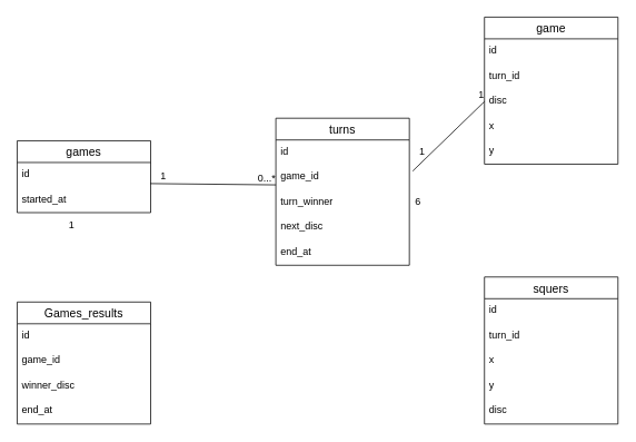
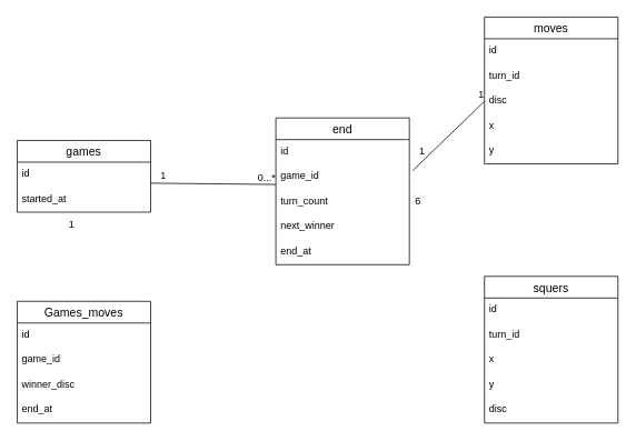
  <mxCell id="0" />
  <mxCell id="1" parent="0" />
  <mxCell id="2" value="games" style="swimlane;fontStyle=0;childLayout=stackLayout;horizontal=1;startSize=26;horizontalStack=0;resizeParent=1;resizeParentMax=0;resizeLast=0;collapsible=1;marginBottom=0;align=center;fontSize=14;" parent="1" vertex="1"><mxGeometry x="20" y="168" width="160" height="86" as="geometry" /></mxCell>
  <mxCell id="3" value="id" style="text;strokeColor=none;fillColor=none;spacingLeft=4;spacingRight=4;overflow=hidden;rotatable=0;points=[[0,0.5],[1,0.5]];portConstraint=eastwest;fontSize=12;" parent="2" vertex="1"><mxGeometry y="26" width="160" height="30" as="geometry" /></mxCell>
  <mxCell id="4" value="started_at" style="text;strokeColor=none;fillColor=none;spacingLeft=4;spacingRight=4;overflow=hidden;rotatable=0;points=[[0,0.5],[1,0.5]];portConstraint=eastwest;fontSize=12;" parent="2" vertex="1"><mxGeometry y="56" width="160" height="30" as="geometry" /></mxCell>
- <mxCell id="5" value="turns" style="swimlane;fontStyle=0;childLayout=stackLayout;horizontal=1;startSize=26;horizontalStack=0;resizeParent=1;resizeParentMax=0;resizeLast=0;collapsible=1;marginBottom=0;align=center;fontSize=14;" parent="1" vertex="1"><mxGeometry x="330" y="141" width="160" height="176" as="geometry" /></mxCell>
+ <mxCell id="5" value="end" style="swimlane;fontStyle=0;childLayout=stackLayout;horizontal=1;startSize=26;horizontalStack=0;resizeParent=1;resizeParentMax=0;resizeLast=0;collapsible=1;marginBottom=0;align=center;fontSize=14;" parent="1" vertex="1"><mxGeometry x="330" y="141" width="160" height="176" as="geometry" /></mxCell>
  <mxCell id="6" value="id" style="text;strokeColor=none;fillColor=none;spacingLeft=4;spacingRight=4;overflow=hidden;rotatable=0;points=[[0,0.5],[1,0.5]];portConstraint=eastwest;fontSize=12;" parent="5" vertex="1"><mxGeometry y="26" width="160" height="30" as="geometry" /></mxCell>
  <mxCell id="7" value="game_id" style="text;strokeColor=none;fillColor=none;spacingLeft=4;spacingRight=4;overflow=hidden;rotatable=0;points=[[0,0.5],[1,0.5]];portConstraint=eastwest;fontSize=12;" parent="5" vertex="1"><mxGeometry y="56" width="160" height="30" as="geometry" /></mxCell>
- <mxCell id="8" value="turn_winner" style="text;strokeColor=none;fillColor=none;spacingLeft=4;spacingRight=4;overflow=hidden;rotatable=0;points=[[0,0.5],[1,0.5]];portConstraint=eastwest;fontSize=12;" parent="5" vertex="1"><mxGeometry y="86" width="160" height="30" as="geometry" /></mxCell>
- <mxCell id="9" value="next_disc" style="text;strokeColor=none;fillColor=none;spacingLeft=4;spacingRight=4;overflow=hidden;rotatable=0;points=[[0,0.5],[1,0.5]];portConstraint=eastwest;fontSize=12;" parent="5" vertex="1"><mxGeometry y="116" width="160" height="30" as="geometry" /></mxCell>
+ <mxCell id="8" value="turn_count" style="text;strokeColor=none;fillColor=none;spacingLeft=4;spacingRight=4;overflow=hidden;rotatable=0;points=[[0,0.5],[1,0.5]];portConstraint=eastwest;fontSize=12;" parent="5" vertex="1"><mxGeometry y="86" width="160" height="30" as="geometry" /></mxCell>
+ <mxCell id="9" value="next_winner" style="text;strokeColor=none;fillColor=none;spacingLeft=4;spacingRight=4;overflow=hidden;rotatable=0;points=[[0,0.5],[1,0.5]];portConstraint=eastwest;fontSize=12;" parent="5" vertex="1"><mxGeometry y="116" width="160" height="30" as="geometry" /></mxCell>
  <mxCell id="10" value="end_at" style="text;strokeColor=none;fillColor=none;spacingLeft=4;spacingRight=4;overflow=hidden;rotatable=0;points=[[0,0.5],[1,0.5]];portConstraint=eastwest;fontSize=12;" parent="5" vertex="1"><mxGeometry y="146" width="160" height="30" as="geometry" /></mxCell>
  <mxCell id="11" value="" style="endArrow=none;html=1;rounded=0;entryX=0;entryY=0.793;entryDx=0;entryDy=0;entryPerimeter=0;exitX=0.996;exitY=0.841;exitDx=0;exitDy=0;exitPerimeter=0;" parent="1" source="3" target="7" edge="1"><mxGeometry relative="1" as="geometry"><mxPoint x="240" y="211" as="sourcePoint" /><mxPoint x="400" y="251" as="targetPoint" /></mxGeometry></mxCell>
  <mxCell id="12" value="0...*&lt;br&gt;" style="resizable=0;html=1;align=right;verticalAlign=bottom;" parent="11" connectable="0" vertex="1"><mxGeometry x="1" relative="1" as="geometry" /></mxCell>
  <mxCell id="13" value="1&lt;br&gt;" style="text;html=1;align=center;verticalAlign=middle;resizable=0;points=[];autosize=1;strokeColor=none;fillColor=none;" parent="1" vertex="1"><mxGeometry x="180" y="196" width="30" height="30" as="geometry" /></mxCell>
- <mxCell id="14" value="game" style="swimlane;fontStyle=0;childLayout=stackLayout;horizontal=1;startSize=26;horizontalStack=0;resizeParent=1;resizeParentMax=0;resizeLast=0;collapsible=1;marginBottom=0;align=center;fontSize=14;" parent="1" vertex="1"><mxGeometry x="580" y="20" width="160" height="176" as="geometry" /></mxCell>
+ <mxCell id="14" value="moves" style="swimlane;fontStyle=0;childLayout=stackLayout;horizontal=1;startSize=26;horizontalStack=0;resizeParent=1;resizeParentMax=0;resizeLast=0;collapsible=1;marginBottom=0;align=center;fontSize=14;" parent="1" vertex="1"><mxGeometry x="580" y="20" width="160" height="176" as="geometry" /></mxCell>
  <mxCell id="15" value="id" style="text;strokeColor=none;fillColor=none;spacingLeft=4;spacingRight=4;overflow=hidden;rotatable=0;points=[[0,0.5],[1,0.5]];portConstraint=eastwest;fontSize=12;" parent="14" vertex="1"><mxGeometry y="26" width="160" height="30" as="geometry" /></mxCell>
  <mxCell id="16" value="turn_id&#10;" style="text;strokeColor=none;fillColor=none;spacingLeft=4;spacingRight=4;overflow=hidden;rotatable=0;points=[[0,0.5],[1,0.5]];portConstraint=eastwest;fontSize=12;" parent="14" vertex="1"><mxGeometry y="56" width="160" height="30" as="geometry" /></mxCell>
  <mxCell id="17" value="disc" style="text;strokeColor=none;fillColor=none;spacingLeft=4;spacingRight=4;overflow=hidden;rotatable=0;points=[[0,0.5],[1,0.5]];portConstraint=eastwest;fontSize=12;" parent="14" vertex="1"><mxGeometry y="86" width="160" height="30" as="geometry" /></mxCell>
  <mxCell id="18" value="x" style="text;strokeColor=none;fillColor=none;spacingLeft=4;spacingRight=4;overflow=hidden;rotatable=0;points=[[0,0.5],[1,0.5]];portConstraint=eastwest;fontSize=12;" parent="14" vertex="1"><mxGeometry y="116" width="160" height="30" as="geometry" /></mxCell>
  <mxCell id="19" value="y" style="text;strokeColor=none;fillColor=none;spacingLeft=4;spacingRight=4;overflow=hidden;rotatable=0;points=[[0,0.5],[1,0.5]];portConstraint=eastwest;fontSize=12;" parent="14" vertex="1"><mxGeometry y="146" width="160" height="30" as="geometry" /></mxCell>
  <mxCell id="20" value="" style="endArrow=none;html=1;rounded=0;entryX=0;entryY=0.5;entryDx=0;entryDy=0;exitX=1.025;exitY=0.24;exitDx=0;exitDy=0;exitPerimeter=0;" parent="1" source="7" target="17" edge="1"><mxGeometry relative="1" as="geometry"><mxPoint x="510" y="154.33" as="sourcePoint" /><mxPoint x="660.64" y="155.89" as="targetPoint" /><Array as="points"><mxPoint x="580" y="121" /></Array></mxGeometry></mxCell>
  <mxCell id="21" value="1&lt;br&gt;" style="resizable=0;html=1;align=right;verticalAlign=bottom;" parent="20" connectable="0" vertex="1"><mxGeometry x="1" relative="1" as="geometry" /></mxCell>
  <mxCell id="22" value="1" style="text;html=1;align=center;verticalAlign=middle;resizable=0;points=[];autosize=1;strokeColor=none;fillColor=none;" parent="1" vertex="1"><mxGeometry x="490" y="166" width="30" height="30" as="geometry" /></mxCell>
  <mxCell id="23" value="squers" style="swimlane;fontStyle=0;childLayout=stackLayout;horizontal=1;startSize=26;horizontalStack=0;resizeParent=1;resizeParentMax=0;resizeLast=0;collapsible=1;marginBottom=0;align=center;fontSize=14;" parent="1" vertex="1"><mxGeometry x="580" y="331" width="160" height="176" as="geometry" /></mxCell>
  <mxCell id="24" value="id" style="text;strokeColor=none;fillColor=none;spacingLeft=4;spacingRight=4;overflow=hidden;rotatable=0;points=[[0,0.5],[1,0.5]];portConstraint=eastwest;fontSize=12;" parent="23" vertex="1"><mxGeometry y="26" width="160" height="30" as="geometry" /></mxCell>
  <mxCell id="25" value="turn_id&#10;" style="text;strokeColor=none;fillColor=none;spacingLeft=4;spacingRight=4;overflow=hidden;rotatable=0;points=[[0,0.5],[1,0.5]];portConstraint=eastwest;fontSize=12;" parent="23" vertex="1"><mxGeometry y="56" width="160" height="30" as="geometry" /></mxCell>
  <mxCell id="26" value="x" style="text;strokeColor=none;fillColor=none;spacingLeft=4;spacingRight=4;overflow=hidden;rotatable=0;points=[[0,0.5],[1,0.5]];portConstraint=eastwest;fontSize=12;" parent="23" vertex="1"><mxGeometry y="86" width="160" height="30" as="geometry" /></mxCell>
  <mxCell id="27" value="y" style="text;strokeColor=none;fillColor=none;spacingLeft=4;spacingRight=4;overflow=hidden;rotatable=0;points=[[0,0.5],[1,0.5]];portConstraint=eastwest;fontSize=12;" parent="23" vertex="1"><mxGeometry y="116" width="160" height="30" as="geometry" /></mxCell>
  <mxCell id="28" value="disc" style="text;strokeColor=none;fillColor=none;spacingLeft=4;spacingRight=4;overflow=hidden;rotatable=0;points=[[0,0.5],[1,0.5]];portConstraint=eastwest;fontSize=12;" parent="23" vertex="1"><mxGeometry y="146" width="160" height="30" as="geometry" /></mxCell>
  <mxCell id="29" value="6" style="text;html=1;align=center;verticalAlign=middle;resizable=0;points=[];autosize=1;strokeColor=none;fillColor=none;" parent="1" vertex="1"><mxGeometry x="480" y="226" width="40" height="30" as="geometry" /></mxCell>
- <mxCell id="30" value="Games_results" style="swimlane;fontStyle=0;childLayout=stackLayout;horizontal=1;startSize=26;horizontalStack=0;resizeParent=1;resizeParentMax=0;resizeLast=0;collapsible=1;marginBottom=0;align=center;fontSize=14;" parent="1" vertex="1"><mxGeometry x="20" y="361" width="160" height="146" as="geometry" /></mxCell>
+ <mxCell id="30" value="Games_moves" style="swimlane;fontStyle=0;childLayout=stackLayout;horizontal=1;startSize=26;horizontalStack=0;resizeParent=1;resizeParentMax=0;resizeLast=0;collapsible=1;marginBottom=0;align=center;fontSize=14;" parent="1" vertex="1"><mxGeometry x="20" y="361" width="160" height="146" as="geometry" /></mxCell>
  <mxCell id="31" value="id" style="text;strokeColor=none;fillColor=none;spacingLeft=4;spacingRight=4;overflow=hidden;rotatable=0;points=[[0,0.5],[1,0.5]];portConstraint=eastwest;fontSize=12;" parent="30" vertex="1"><mxGeometry y="26" width="160" height="30" as="geometry" /></mxCell>
  <mxCell id="32" value="game_id" style="text;strokeColor=none;fillColor=none;spacingLeft=4;spacingRight=4;overflow=hidden;rotatable=0;points=[[0,0.5],[1,0.5]];portConstraint=eastwest;fontSize=12;" parent="30" vertex="1"><mxGeometry y="56" width="160" height="30" as="geometry" /></mxCell>
  <mxCell id="33" value="winner_disc&#10;" style="text;strokeColor=none;fillColor=none;spacingLeft=4;spacingRight=4;overflow=hidden;rotatable=0;points=[[0,0.5],[1,0.5]];portConstraint=eastwest;fontSize=12;" parent="30" vertex="1"><mxGeometry y="86" width="160" height="30" as="geometry" /></mxCell>
  <mxCell id="34" value="end_at" style="text;strokeColor=none;fillColor=none;spacingLeft=4;spacingRight=4;overflow=hidden;rotatable=0;points=[[0,0.5],[1,0.5]];portConstraint=eastwest;fontSize=12;" parent="30" vertex="1"><mxGeometry y="116" width="160" height="30" as="geometry" /></mxCell>
  <mxCell id="35" value="1" style="text;html=1;align=center;verticalAlign=middle;resizable=0;points=[];autosize=1;strokeColor=none;fillColor=none;" parent="1" vertex="1"><mxGeometry x="70" y="254" width="30" height="30" as="geometry" /></mxCell>
